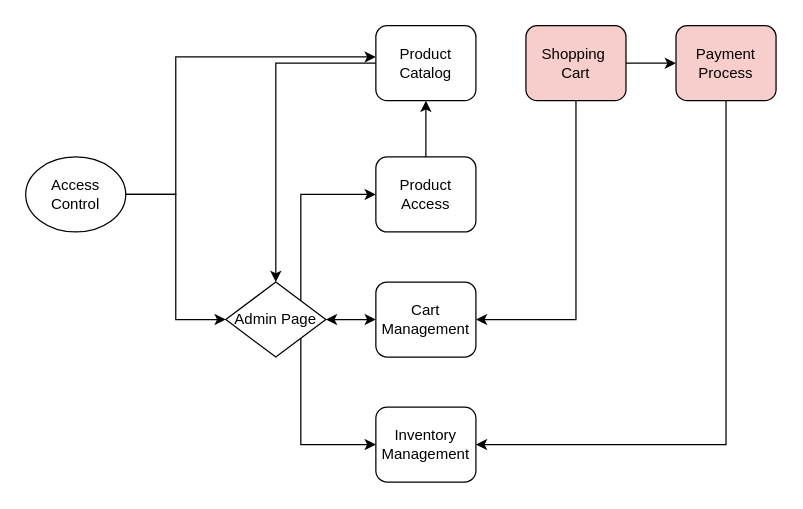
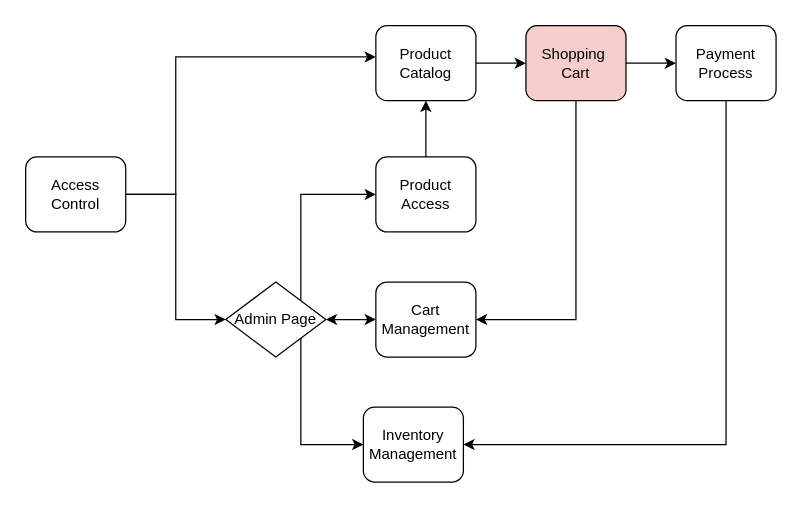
  <mxCell id="0" />
  <mxCell id="1" parent="0" />
  <mxCell id="2" value="" style="edgeStyle=orthogonalEdgeStyle;rounded=0;orthogonalLoop=1;jettySize=auto;html=1;" edge="1" parent="1" source="4" target="19"><mxGeometry relative="1" as="geometry"><Array as="points"><mxPoint x="140" y="155" /><mxPoint x="140" y="45" /></Array></mxGeometry></mxCell>
  <mxCell id="3" value="" style="edgeStyle=orthogonalEdgeStyle;rounded=0;orthogonalLoop=1;jettySize=auto;html=1;" edge="1" parent="1" source="4" target="9"><mxGeometry relative="1" as="geometry"><Array as="points"><mxPoint x="140" y="155" /><mxPoint x="140" y="255" /></Array></mxGeometry></mxCell>
- <mxCell id="4" value="Access Control" style="ellipse;whiteSpace=wrap;html=1;" vertex="1" parent="1"><mxGeometry x="20" y="125" width="80" height="60" as="geometry" /></mxCell>
- <mxCell id="5" value="" style="edgeStyle=orthogonalEdgeStyle;rounded=0;orthogonalLoop=1;jettySize=auto;html=1;" edge="1" parent="1" source="19" target="9"><mxGeometry relative="1" as="geometry" /></mxCell>
+ <mxCell id="4" value="Access Control" style="rounded=1;whiteSpace=wrap;html=1;" vertex="1" parent="1"><mxGeometry x="20" y="125" width="80" height="60" as="geometry" /></mxCell>
+ <mxCell id="5" value="" style="edgeStyle=orthogonalEdgeStyle;rounded=0;orthogonalLoop=1;jettySize=auto;html=1;" edge="1" parent="1" source="19" target="11"><mxGeometry relative="1" as="geometry" /></mxCell>
  <mxCell id="6" style="edgeStyle=orthogonalEdgeStyle;rounded=0;orthogonalLoop=1;jettySize=auto;html=1;exitX=1;exitY=0.5;exitDx=0;exitDy=0;entryX=0;entryY=0.5;entryDx=0;entryDy=0;startArrow=classic;startFill=1;" edge="1" parent="1" source="9" target="18"><mxGeometry relative="1" as="geometry" /></mxCell>
  <mxCell id="7" style="edgeStyle=orthogonalEdgeStyle;rounded=0;orthogonalLoop=1;jettySize=auto;html=1;entryX=0;entryY=0.5;entryDx=0;entryDy=0;" edge="1" parent="1" source="9" target="14"><mxGeometry relative="1" as="geometry"><Array as="points"><mxPoint x="240" y="355" /></Array></mxGeometry></mxCell>
  <mxCell id="8" style="edgeStyle=orthogonalEdgeStyle;rounded=0;orthogonalLoop=1;jettySize=auto;html=1;entryX=0;entryY=0.5;entryDx=0;entryDy=0;" edge="1" parent="1" source="9" target="16"><mxGeometry relative="1" as="geometry"><Array as="points"><mxPoint x="240" y="155" /></Array></mxGeometry></mxCell>
  <mxCell id="9" value="Admin Page" style="rhombus;whiteSpace=wrap;html=1;" vertex="1" parent="1"><mxGeometry x="180" y="225" width="80" height="60" as="geometry" /></mxCell>
  <mxCell id="10" value="" style="edgeStyle=orthogonalEdgeStyle;rounded=0;orthogonalLoop=1;jettySize=auto;html=1;" edge="1" parent="1" source="11" target="13"><mxGeometry relative="1" as="geometry" /></mxCell>
  <mxCell id="11" value="Shopping&amp;nbsp;&lt;div&gt;Cart&lt;/div&gt;" style="whiteSpace=wrap;html=1;rounded=1;fillColor=#f8cecc;" vertex="1" parent="1"><mxGeometry x="420" y="20" width="80" height="60" as="geometry" /></mxCell>
  <mxCell id="12" style="edgeStyle=orthogonalEdgeStyle;rounded=0;orthogonalLoop=1;jettySize=auto;html=1;entryX=1;entryY=0.5;entryDx=0;entryDy=0;" edge="1" parent="1" source="13" target="14"><mxGeometry relative="1" as="geometry"><Array as="points"><mxPoint x="580" y="355" /></Array></mxGeometry></mxCell>
- <mxCell id="13" value="Payment Process" style="whiteSpace=wrap;html=1;rounded=1;fillColor=#f8cecc;" vertex="1" parent="1"><mxGeometry x="540" y="20" width="80" height="60" as="geometry" /></mxCell>
- <mxCell id="14" value="Inventory Management" style="rounded=1;whiteSpace=wrap;html=1;" vertex="1" parent="1"><mxGeometry x="300" y="325" width="80" height="60" as="geometry" /></mxCell>
+ <mxCell id="13" value="Payment Process" style="whiteSpace=wrap;html=1;rounded=1;" vertex="1" parent="1"><mxGeometry x="540" y="20" width="80" height="60" as="geometry" /></mxCell>
+ <mxCell id="14" value="Inventory Management" style="rounded=1;whiteSpace=wrap;html=1;" vertex="1" parent="1"><mxGeometry x="290" y="325" width="80" height="60" as="geometry" /></mxCell>
  <mxCell id="15" value="" style="edgeStyle=orthogonalEdgeStyle;rounded=0;orthogonalLoop=1;jettySize=auto;html=1;" edge="1" parent="1" source="16" target="19"><mxGeometry relative="1" as="geometry" /></mxCell>
  <mxCell id="16" value="Product Access" style="rounded=1;whiteSpace=wrap;html=1;" vertex="1" parent="1"><mxGeometry x="300" y="125" width="80" height="60" as="geometry" /></mxCell>
  <mxCell id="17" value="" style="edgeStyle=orthogonalEdgeStyle;rounded=0;orthogonalLoop=1;jettySize=auto;html=1;endArrow=none;endFill=0;startArrow=classic;startFill=1;" edge="1" parent="1" source="18" target="11"><mxGeometry relative="1" as="geometry" /></mxCell>
  <mxCell id="18" value="Cart Management" style="rounded=1;whiteSpace=wrap;html=1;" vertex="1" parent="1"><mxGeometry x="300" y="225" width="80" height="60" as="geometry" /></mxCell>
  <mxCell id="19" value="Product Catalog" style="whiteSpace=wrap;html=1;rounded=1;" vertex="1" parent="1"><mxGeometry x="300" y="20" width="80" height="60" as="geometry" /></mxCell>
